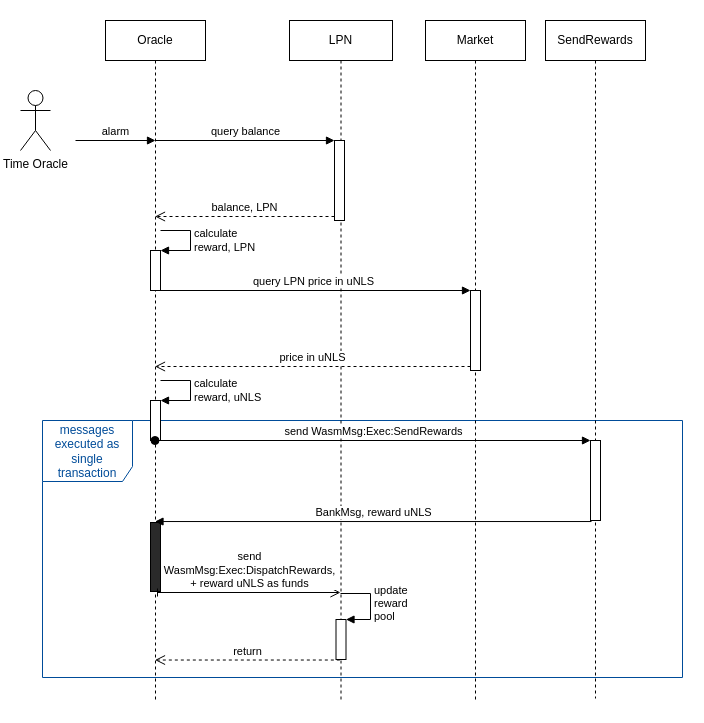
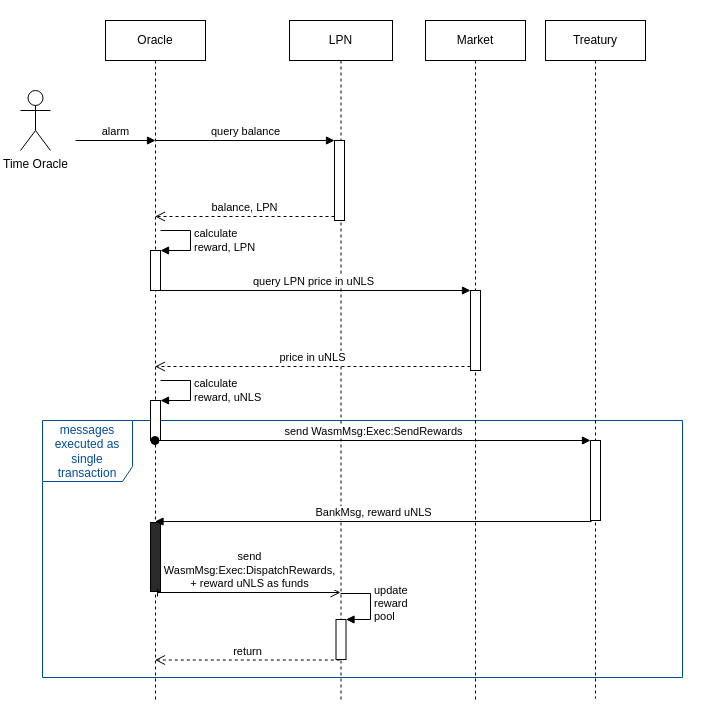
  <mxCell id="0" />
  <mxCell id="1" parent="0" />
  <mxCell id="2" value="messages&lt;br&gt;executed as single transaction" style="shape=umlFrame;whiteSpace=wrap;html=1;fontColor=#004C99;strokeColor=#004C99;fillColor=none;gradientColor=#ffffff;width=90;height=61;" parent="1" vertex="1"><mxGeometry x="42" y="420" width="640" height="257" as="geometry" /></mxCell>
  <mxCell id="3" value="Oracle" style="shape=umlLifeline;perimeter=lifelinePerimeter;whiteSpace=wrap;html=1;container=1;collapsible=0;recursiveResize=0;outlineConnect=0;strokeColor=#000000;fontColor=#000000;labelBackgroundColor=#FFFFFF;fillColor=#FFFFFF;" parent="1" vertex="1"><mxGeometry x="105" y="20" width="100" height="680" as="geometry" /></mxCell>
  <mxCell id="4" value="alarm" style="html=1;verticalAlign=bottom;endArrow=block;strokeColor=#000000;fontColor=#000000;labelBackgroundColor=#FFFFFF;" parent="3" edge="1"><mxGeometry width="80" relative="1" as="geometry"><mxPoint x="-30" y="120" as="sourcePoint" /><mxPoint x="50" y="120" as="targetPoint" /></mxGeometry></mxCell>
  <mxCell id="5" value="" style="html=1;points=[];perimeter=orthogonalPerimeter;strokeColor=#000000;fontColor=#000000;labelBackgroundColor=#FFFFFF;" parent="3" vertex="1"><mxGeometry x="45" y="230" width="10" height="40" as="geometry" /></mxCell>
  <mxCell id="6" value="calculate&lt;br&gt;reward, LPN" style="edgeStyle=orthogonalEdgeStyle;html=1;align=left;spacingLeft=2;endArrow=block;rounded=0;entryX=1;entryY=0;strokeColor=#000000;fontColor=#000000;labelBackgroundColor=#FFFFFF;" parent="3" target="5" edge="1"><mxGeometry relative="1" as="geometry"><mxPoint x="55" y="210" as="sourcePoint" /><Array as="points"><mxPoint x="85" y="210" /></Array></mxGeometry></mxCell>
  <mxCell id="7" value="" style="html=1;points=[];perimeter=orthogonalPerimeter;strokeColor=#000000;fontColor=#000000;labelBackgroundColor=#FFFFFF;" parent="3" vertex="1"><mxGeometry x="45" y="380" width="10" height="40" as="geometry" /></mxCell>
  <mxCell id="8" value="calculate&lt;br&gt;reward, uNLS" style="edgeStyle=orthogonalEdgeStyle;html=1;align=left;spacingLeft=2;endArrow=block;rounded=0;entryX=1;entryY=0;strokeColor=#000000;fontColor=#000000;labelBackgroundColor=#FFFFFF;" parent="3" target="7" edge="1"><mxGeometry relative="1" as="geometry"><mxPoint x="55" y="360" as="sourcePoint" /><Array as="points"><mxPoint x="85" y="360" /></Array></mxGeometry></mxCell>
  <mxCell id="9" value="" style="html=1;points=[];perimeter=orthogonalPerimeter;fontColor=#000000;fillColor=#2A2A2A;strokeColor=#000000;" parent="3" vertex="1"><mxGeometry x="45" y="502" width="10" height="69" as="geometry" /></mxCell>
  <mxCell id="10" value="LPN" style="shape=umlLifeline;perimeter=lifelinePerimeter;whiteSpace=wrap;html=1;container=1;collapsible=0;recursiveResize=0;outlineConnect=0;strokeColor=#000000;fontColor=#000000;labelBackgroundColor=#FFFFFF;fillColor=#FFFFFF;gradientColor=#ffffff;" parent="1" vertex="1"><mxGeometry x="289" y="20" width="103" height="681" as="geometry" /></mxCell>
  <mxCell id="11" value="" style="html=1;points=[];perimeter=orthogonalPerimeter;strokeColor=#000000;fontColor=#000000;labelBackgroundColor=#FFFFFF;" parent="10" vertex="1"><mxGeometry x="45" y="120" width="10" height="80" as="geometry" /></mxCell>
  <mxCell id="12" value="" style="html=1;points=[];perimeter=orthogonalPerimeter;strokeColor=#000000;fontColor=#000000;labelBackgroundColor=#FFFFFF;" parent="10" vertex="1"><mxGeometry x="46.5" y="599" width="10" height="40" as="geometry" /></mxCell>
  <mxCell id="13" value="update &lt;br&gt;reward&lt;br&gt;pool" style="edgeStyle=orthogonalEdgeStyle;html=1;align=left;spacingLeft=2;endArrow=block;rounded=0;entryX=1;entryY=0;strokeColor=#000000;fontColor=#000000;labelBackgroundColor=#FFFFFF;" parent="10" target="12" edge="1"><mxGeometry relative="1" as="geometry"><mxPoint x="51" y="573" as="sourcePoint" /><Array as="points"><mxPoint x="81" y="573" /><mxPoint x="81" y="599" /></Array></mxGeometry></mxCell>
  <mxCell id="14" value="Market" style="shape=umlLifeline;perimeter=lifelinePerimeter;whiteSpace=wrap;html=1;container=1;collapsible=0;recursiveResize=0;outlineConnect=0;strokeColor=#000000;fontColor=#000000;labelBackgroundColor=#FFFFFF;fillColor=#FFFFFF;" parent="1" vertex="1"><mxGeometry x="425" y="20" width="100" height="679" as="geometry" /></mxCell>
  <mxCell id="15" value="" style="html=1;points=[];perimeter=orthogonalPerimeter;strokeColor=#000000;fontColor=#000000;labelBackgroundColor=#FFFFFF;" parent="14" vertex="1"><mxGeometry x="45" y="270" width="10" height="80" as="geometry" /></mxCell>
- <mxCell id="16" value="SendRewards" style="shape=umlLifeline;perimeter=lifelinePerimeter;whiteSpace=wrap;html=1;container=1;collapsible=0;recursiveResize=0;outlineConnect=0;strokeColor=#000000;fontColor=#000000;labelBackgroundColor=#FFFFFF;fillColor=#FFFFFF;" parent="1" vertex="1"><mxGeometry x="545" y="20" width="100" height="678" as="geometry" /></mxCell>
+ <mxCell id="16" value="Treatury" style="shape=umlLifeline;perimeter=lifelinePerimeter;whiteSpace=wrap;html=1;container=1;collapsible=0;recursiveResize=0;outlineConnect=0;strokeColor=#000000;fontColor=#000000;labelBackgroundColor=#FFFFFF;fillColor=#FFFFFF;" parent="1" vertex="1"><mxGeometry x="545" y="20" width="100" height="678" as="geometry" /></mxCell>
  <mxCell id="17" value="" style="html=1;points=[];perimeter=orthogonalPerimeter;strokeColor=#000000;fontColor=#000000;labelBackgroundColor=#FFFFFF;" parent="16" vertex="1"><mxGeometry x="45" y="420" width="10" height="80" as="geometry" /></mxCell>
  <mxCell id="18" value="Time Oracle" style="shape=umlActor;verticalLabelPosition=bottom;verticalAlign=top;html=1;strokeColor=#000000;fontColor=#000000;labelBackgroundColor=#FFFFFF;fillColor=#FFFFFF;" parent="1" vertex="1"><mxGeometry x="20" y="90" width="30" height="60" as="geometry" /></mxCell>
  <mxCell id="19" value="query balance" style="html=1;verticalAlign=bottom;endArrow=block;entryX=0;entryY=0;strokeColor=#000000;fontColor=#000000;labelBackgroundColor=#FFFFFF;" parent="1" source="3" target="11" edge="1"><mxGeometry relative="1" as="geometry"><mxPoint x="235" y="140" as="sourcePoint" /></mxGeometry></mxCell>
  <mxCell id="20" value="balance, LPN" style="html=1;verticalAlign=bottom;endArrow=open;dashed=1;endSize=8;exitX=0;exitY=0.95;strokeColor=#000000;fontColor=#000000;labelBackgroundColor=#FFFFFF;" parent="1" source="11" target="3" edge="1"><mxGeometry relative="1" as="geometry"><mxPoint x="235" y="216" as="targetPoint" /></mxGeometry></mxCell>
  <mxCell id="21" value="query LPN price in uNLS" style="html=1;verticalAlign=bottom;endArrow=block;entryX=0;entryY=0;strokeColor=#000000;fontColor=#000000;labelBackgroundColor=#FFFFFF;" parent="1" source="3" target="15" edge="1"><mxGeometry relative="1" as="geometry"><mxPoint x="395" y="290" as="sourcePoint" /></mxGeometry></mxCell>
  <mxCell id="22" value="price in uNLS" style="html=1;verticalAlign=bottom;endArrow=open;dashed=1;endSize=8;exitX=0;exitY=0.95;strokeColor=#000000;fontColor=#000000;labelBackgroundColor=#FFFFFF;" parent="1" source="15" target="3" edge="1"><mxGeometry relative="1" as="geometry"><mxPoint x="395" y="366" as="targetPoint" /></mxGeometry></mxCell>
  <mxCell id="23" value="send WasmMsg:Exec:SendRewards" style="html=1;verticalAlign=bottom;startArrow=oval;endArrow=block;startSize=8;strokeColor=#000000;fontColor=#000000;labelBackgroundColor=#FFFFFF;" parent="1" source="3" target="17" edge="1"><mxGeometry relative="1" as="geometry"><mxPoint x="535" y="440" as="sourcePoint" /></mxGeometry></mxCell>
  <mxCell id="24" value="send &lt;br&gt;WasmMsg:Exec:DispatchRewards,&lt;br&gt;+ reward uNLS as funds" style="html=1;verticalAlign=bottom;startArrow=baseDash;startFill=0;endArrow=open;startSize=6;endSize=8;fillColor=#1ba1e2;strokeColor=#000000;fontColor=#000000;labelBackgroundColor=#FFFFFF;" parent="1" edge="1" target="10"><mxGeometry width="80" relative="1" as="geometry"><mxPoint x="157" y="592" as="sourcePoint" /><mxPoint x="312" y="592" as="targetPoint" /><Array as="points"><mxPoint x="275.5" y="592" /></Array></mxGeometry></mxCell>
  <mxCell id="25" value="BankMsg, reward uNLS" style="html=1;verticalAlign=bottom;endArrow=block;exitX=0.1;exitY=1.013;exitDx=0;exitDy=0;exitPerimeter=0;fillColor=#1ba1e2;strokeColor=#000000;labelBackgroundColor=#FFFFFF;fontColor=#000000;" parent="1" source="17" target="3" edge="1"><mxGeometry width="80" relative="1" as="geometry"><mxPoint x="349" y="395" as="sourcePoint" /><mxPoint x="429" y="395" as="targetPoint" /></mxGeometry></mxCell>
  <mxCell id="26" value="return" style="html=1;verticalAlign=bottom;endArrow=open;dashed=1;endSize=8;strokeColor=#000000;fontColor=#000000;labelBackgroundColor=#FFFFFF;exitX=0.383;exitY=1.013;exitDx=0;exitDy=0;exitPerimeter=0;" parent="1" edge="1" target="3" source="12"><mxGeometry relative="1" as="geometry"><mxPoint x="336.5" y="631" as="sourcePoint" /><mxPoint x="186" y="631" as="targetPoint" /></mxGeometry></mxCell>
